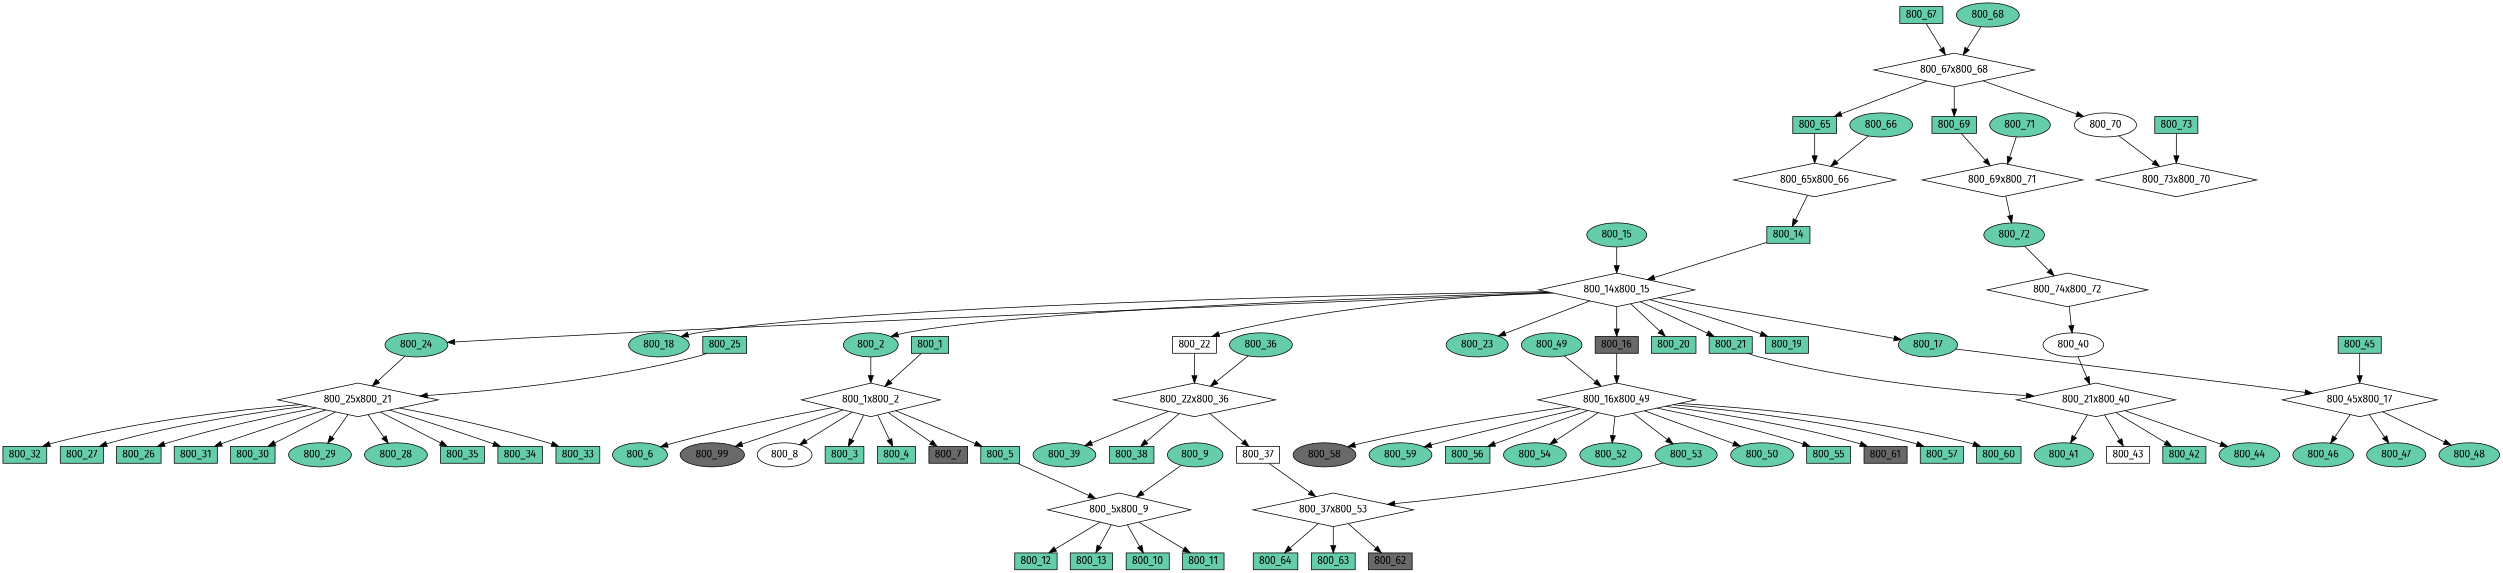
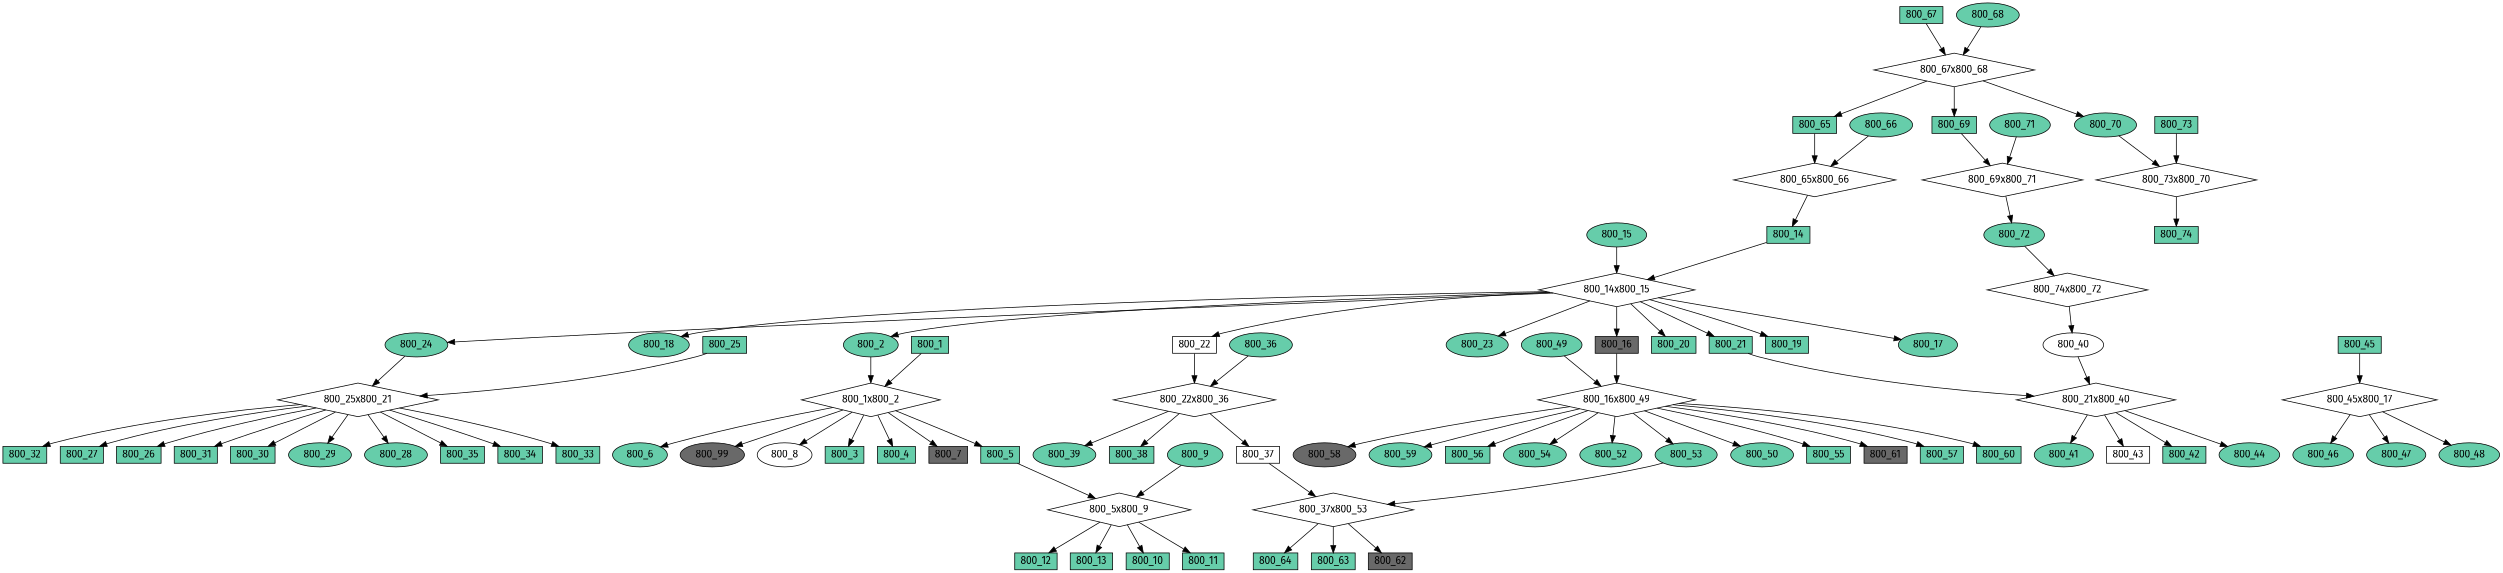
  digraph {
    fontname="Fira Sans"
    node [fillcolor=aquamarine3 fontcolor=black fontname="Fira Sans" regular=0 shape=box style=filled]
    edge [fontname="Fira Sans"]
    "800_24" [height=0.3 shape=ellipse width=0.5]
    n2 [height=.1 label="800_25x800_21" shape=diamond width=.1 fillcolor="" fontcolor="" regular="" style=""]
    "800_31" [height=0.3 width=0.5]
    "800_30" [height=0.3 width=0.5]
    "800_29" [height=0.3 shape=ellipse width=0.5]
    "800_28" [height=0.3 shape=ellipse width=0.5]
    "800_35" [height=0.3 shape=polygon width=0.5]
    "800_34" [height=0.3 shape=polygon width=0.5]
    "800_33" [height=0.3 shape=polygon width=0.5]
    "800_32" [height=0.3 shape=polygon width=0.5]
    "800_27" [height=0.3 shape=polygon width=0.5]
    "800_26" [height=0.3 shape=polygon width=0.5]
    "800_14x800_15" [height=.1 shape=diamond width=.1 fillcolor="" fontcolor="" regular="" style=""]
    "800_21" [height=0.3 width=0.5]
    "800_23" [height=0.3 shape=ellipse width=0.5]
    "800_20" [height=0.3 width=0.5]
    "800_16" [fillcolor=dimgrey height=0.3 width=0.5]
    "800_2" [height=0.3 shape=ellipse width=0.5]
    "800_19" [height=0.3 width=0.5]
    "800_22" [fillcolor=white height=0.3 width=0.5]
    "800_18" [height=0.3 shape=ellipse width=0.5]
    "800_17" [height=0.3 shape=ellipse width=0.5]
    "800_21x800_40" [height=.1 shape=diamond width=.1 fillcolor="" fontcolor="" regular="" style=""]
    "800_16x800_49" [height=.1 shape=diamond width=.1 fillcolor="" fontcolor="" regular="" style=""]
    "800_1x800_2" [height=.1 shape=diamond width=.1 fillcolor="" fontcolor="" regular="" style=""]
    "800_22x800_36" [height=.1 shape=diamond width=.1 fillcolor="" fontcolor="" regular="" style=""]
    "800_45x800_17" [height=.1 shape=diamond width=.1 fillcolor="" fontcolor="" regular="" style=""]
    "800_42" [height=0.3 width=0.5]
    "800_44" [height=0.3 shape=ellipse width=0.5]
    "800_41" [height=0.3 shape=ellipse width=0.5]
    "800_43" [fillcolor=white height=0.3 width=0.5]
    "800_15" [height=0.3 shape=ellipse width=0.5]
    "800_14" [height=0.3 width=0.5]
    "800_65x800_66" [height=.1 shape=diamond width=.1 fillcolor="" fontcolor="" regular="" style=""]
    "800_65" [height=0.3 width=0.5]
    "800_67x800_68" [height=.1 shape=diamond width=.1 fillcolor="" fontcolor="" regular="" style=""]
-   "800_70" [fillcolor=white height=0.3 shape=ellipse width=0.5]
+   "800_70" [height=0.3 shape=ellipse width=0.5]
    "800_69" [height=0.3 width=0.5]
    "800_73x800_70" [height=.1 shape=diamond width=.1 fillcolor="" fontcolor="" regular="" style=""]
    "800_69x800_71" [height=.1 shape=diamond width=.1 fillcolor="" fontcolor="" regular="" style=""]
    "800_66" [height=0.3 shape=ellipse width=0.5]
+   "800_74" [height=0.3 width=0.5]
    "800_72" [height=0.3 shape=ellipse width=0.5]
    "800_74x800_72" [height=.1 shape=diamond width=.1 fillcolor="" fontcolor="" regular="" style=""]
    "800_67" [height=0.3 width=0.5]
    "800_68" [height=0.3 shape=ellipse width=0.5]
    "800_40" [fillcolor=white height=0.3 shape=ellipse width=0.5]
    "800_71" [height=0.3 shape=ellipse width=0.5]
    "800_8" [fillcolor=white height=0.3 shape=ellipse width=0.5]
    "800_3" [height=0.3 width=0.5]
    "800_4" [height=0.3 width=0.5]
    "800_5" [height=0.3 width=0.5]
    "800_7" [fillcolor=dimgrey height=0.3 width=0.5]
    "800_6" [height=0.3 shape=ellipse width=0.5]
    "800_99" [fillcolor=dimgrey height=0.3 shape=ellipse width=0.5]
    "800_5x800_9" [height=.1 shape=diamond width=.1 fillcolor="" fontcolor="" regular="" style=""]
    "800_73" [height=0.3 width=0.5]
    "800_25" [height=0.3 width=0.5]
    "800_61" [fillcolor=dimgrey height=0.3 width=0.5]
    "800_57" [height=0.3 width=0.5]
    "800_60" [height=0.3 width=0.5]
    "800_58" [fillcolor=dimgrey height=0.3 shape=ellipse width=0.5]
    "800_59" [height=0.3 shape=ellipse width=0.5]
    "800_56" [height=0.3 width=0.5]
    "800_54" [height=0.3 shape=ellipse width=0.5]
    "800_53" [height=0.3 shape=ellipse width=0.5]
    "800_52" [height=0.3 shape=ellipse width=0.5]
    "800_50" [height=0.3 shape=ellipse width=0.5]
    "800_55" [height=0.3 width=0.5]
    "800_37x800_53" [height=.1 shape=diamond width=.1 fillcolor="" fontcolor="" regular="" style=""]
    "800_10" [height=0.3 width=0.5]
    "800_11" [height=0.3 width=0.5]
    "800_12" [height=0.3 width=0.5]
    "800_13" [height=0.3 width=0.5]
    "800_1" [height=0.3 width=0.5]
    "800_9" [height=0.3 shape=ellipse width=0.5]
    "800_39" [height=0.3 shape=ellipse width=0.5]
    "800_38" [height=0.3 width=0.5]
    "800_37" [fillcolor=white height=0.3 width=0.5]
    "800_46" [height=0.3 shape=ellipse width=0.5]
    "800_47" [height=0.3 shape=ellipse width=0.5]
    "800_48" [height=0.3 shape=ellipse width=0.5]
    "800_45" [height=0.3 width=0.5]
    "800_64" [height=0.3 shape=polygon width=0.5]
    "800_63" [height=0.3 shape=polygon width=0.5]
    "800_62" [fillcolor=dimgrey height=0.3 shape=polygon width=0.5]
    "800_49" [height=0.3 shape=ellipse width=0.5]
    "800_36" [height=0.3 shape=ellipse width=0.5]
    "800_24" -> n2
    n2 -> "800_31"
    n2 -> "800_30"
    n2 -> "800_29"
    n2 -> "800_28"
    n2 -> "800_35"
    n2 -> "800_34"
    n2 -> "800_33"
    n2 -> "800_32"
    n2 -> "800_27"
    n2 -> "800_26"
    "800_14x800_15" -> "800_24"
    "800_14x800_15" -> "800_21"
    "800_14x800_15" -> "800_23"
    "800_14x800_15" -> "800_20"
    "800_14x800_15" -> "800_16"
    "800_14x800_15" -> "800_2"
    "800_14x800_15" -> "800_19"
    "800_14x800_15" -> "800_22"
    "800_14x800_15" -> "800_18"
    "800_14x800_15" -> "800_17"
    "800_21" -> "800_21x800_40"
    "800_16" -> "800_16x800_49"
    "800_2" -> "800_1x800_2"
    "800_22" -> "800_22x800_36"
-   "800_17" -> "800_45x800_17"
    "800_21x800_40" -> "800_42"
    "800_21x800_40" -> "800_44"
    "800_21x800_40" -> "800_41"
    "800_21x800_40" -> "800_43"
    "800_16x800_49" -> "800_61"
    "800_16x800_49" -> "800_57"
    "800_16x800_49" -> "800_60"
    "800_16x800_49" -> "800_58"
    "800_16x800_49" -> "800_59"
    "800_16x800_49" -> "800_56"
    "800_16x800_49" -> "800_54"
    "800_16x800_49" -> "800_53"
    "800_16x800_49" -> "800_52"
    "800_16x800_49" -> "800_50"
    "800_16x800_49" -> "800_55"
    "800_1x800_2" -> "800_8"
    "800_1x800_2" -> "800_3"
    "800_1x800_2" -> "800_4"
    "800_1x800_2" -> "800_5"
    "800_1x800_2" -> "800_7"
    "800_1x800_2" -> "800_6"
    "800_1x800_2" -> "800_99"
    "800_22x800_36" -> "800_39"
    "800_22x800_36" -> "800_38"
    "800_22x800_36" -> "800_37"
    "800_45x800_17" -> "800_46"
    "800_45x800_17" -> "800_47"
    "800_45x800_17" -> "800_48"
    "800_15" -> "800_14x800_15"
    "800_14" -> "800_14x800_15"
    "800_65x800_66" -> "800_14"
    "800_65" -> "800_65x800_66"
    "800_67x800_68" -> "800_65"
    "800_67x800_68" -> "800_70"
    "800_67x800_68" -> "800_69"
    "800_70" -> "800_73x800_70"
    "800_69" -> "800_69x800_71"
+   "800_73x800_70" -> "800_74"
    "800_69x800_71" -> "800_72"
    "800_66" -> "800_65x800_66"
    "800_72" -> "800_74x800_72"
    "800_74x800_72" -> "800_40"
    "800_67" -> "800_67x800_68"
    "800_68" -> "800_67x800_68"
    "800_40" -> "800_21x800_40"
    "800_71" -> "800_69x800_71"
    "800_5" -> "800_5x800_9"
    "800_5x800_9" -> "800_10"
    "800_5x800_9" -> "800_11"
    "800_5x800_9" -> "800_12"
    "800_5x800_9" -> "800_13"
    "800_73" -> "800_73x800_70"
    "800_25" -> n2
    "800_53" -> "800_37x800_53"
    "800_37x800_53" -> "800_64"
    "800_37x800_53" -> "800_63"
    "800_37x800_53" -> "800_62"
    "800_1" -> "800_1x800_2"
    "800_9" -> "800_5x800_9"
    "800_37" -> "800_37x800_53"
    "800_45" -> "800_45x800_17"
    "800_49" -> "800_16x800_49"
    "800_36" -> "800_22x800_36"
  }
